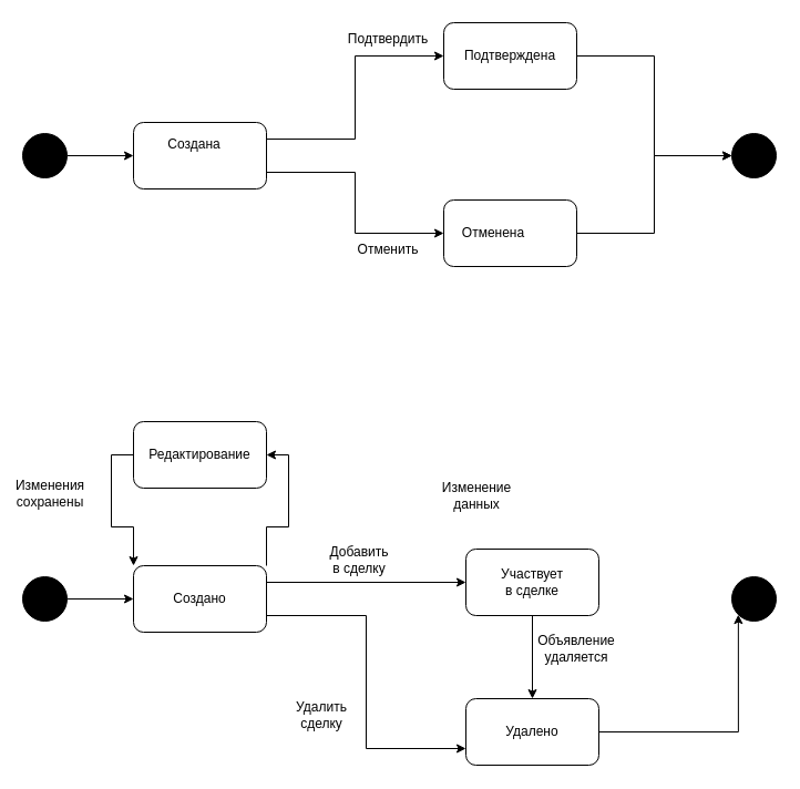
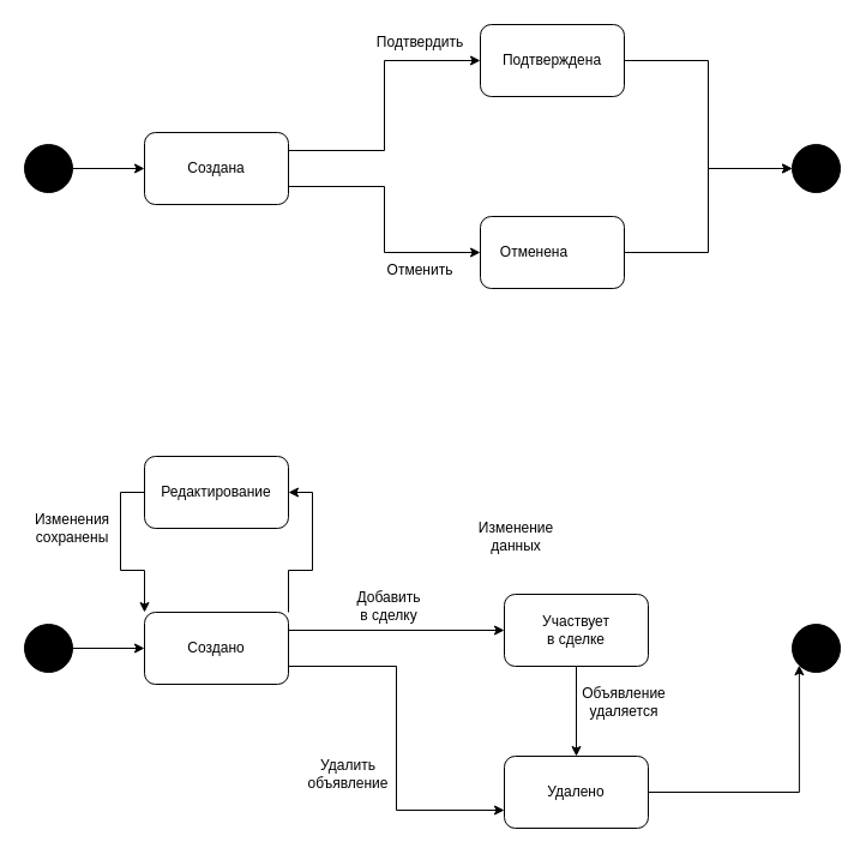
  <mxCell id="0" />
  <mxCell id="1" parent="0" />
  <mxCell id="2" style="edgeStyle=orthogonalEdgeStyle;rounded=0;orthogonalLoop=1;jettySize=auto;html=1;exitX=1;exitY=0.5;exitDx=0;exitDy=0;entryX=0;entryY=0.5;entryDx=0;entryDy=0;" edge="1" parent="1" source="3" target="6"><mxGeometry relative="1" as="geometry" /></mxCell>
  <mxCell id="3" value="" style="ellipse;whiteSpace=wrap;html=1;fillColor=#000000;" vertex="1" parent="1"><mxGeometry x="20" y="120" width="40" height="40" as="geometry" /></mxCell>
  <mxCell id="4" style="edgeStyle=orthogonalEdgeStyle;rounded=0;orthogonalLoop=1;jettySize=auto;html=1;exitX=1;exitY=0.25;exitDx=0;exitDy=0;entryX=0;entryY=0.5;entryDx=0;entryDy=0;" edge="1" parent="1" source="6" target="10"><mxGeometry relative="1" as="geometry" /></mxCell>
  <mxCell id="5" style="edgeStyle=orthogonalEdgeStyle;rounded=0;orthogonalLoop=1;jettySize=auto;html=1;exitX=1;exitY=0.75;exitDx=0;exitDy=0;entryX=0;entryY=0.5;entryDx=0;entryDy=0;" edge="1" parent="1" source="6" target="13"><mxGeometry relative="1" as="geometry" /></mxCell>
  <mxCell id="6" value="" style="rounded=1;whiteSpace=wrap;html=1;" vertex="1" parent="1"><mxGeometry x="120" y="110" width="120" height="60" as="geometry" /></mxCell>
- <mxCell id="7" value="Создана" style="text;html=1;align=center;verticalAlign=middle;whiteSpace=wrap;rounded=0;" vertex="1" parent="1"><mxGeometry x="145" y="115" width="60" height="30" as="geometry" /></mxCell>
+ <mxCell id="7" value="Создана" style="text;html=1;align=center;verticalAlign=middle;whiteSpace=wrap;rounded=0;" vertex="1" parent="1"><mxGeometry x="150" y="125" width="60" height="30" as="geometry" /></mxCell>
  <mxCell id="8" value="" style="ellipse;whiteSpace=wrap;html=1;fillColor=#000000;" vertex="1" parent="1"><mxGeometry x="660" y="120" width="40" height="40" as="geometry" /></mxCell>
  <mxCell id="9" style="edgeStyle=orthogonalEdgeStyle;rounded=0;orthogonalLoop=1;jettySize=auto;html=1;exitX=1;exitY=0.5;exitDx=0;exitDy=0;entryX=0;entryY=0.5;entryDx=0;entryDy=0;" edge="1" parent="1" source="10" target="8"><mxGeometry relative="1" as="geometry" /></mxCell>
  <mxCell id="10" value="" style="rounded=1;whiteSpace=wrap;html=1;" vertex="1" parent="1"><mxGeometry x="400" y="20" width="120" height="60" as="geometry" /></mxCell>
  <mxCell id="11" value="Подтверждена" style="text;html=1;align=center;verticalAlign=middle;whiteSpace=wrap;rounded=0;" vertex="1" parent="1"><mxGeometry x="430" y="35" width="60" height="30" as="geometry" /></mxCell>
  <mxCell id="12" style="edgeStyle=orthogonalEdgeStyle;rounded=0;orthogonalLoop=1;jettySize=auto;html=1;exitX=1;exitY=0.5;exitDx=0;exitDy=0;entryX=0;entryY=0.5;entryDx=0;entryDy=0;" edge="1" parent="1" source="13" target="8"><mxGeometry relative="1" as="geometry" /></mxCell>
  <mxCell id="13" value="" style="rounded=1;whiteSpace=wrap;html=1;" vertex="1" parent="1"><mxGeometry x="400" y="180" width="120" height="60" as="geometry" /></mxCell>
  <mxCell id="14" value="Отменена" style="text;html=1;align=center;verticalAlign=middle;whiteSpace=wrap;rounded=0;" vertex="1" parent="1"><mxGeometry x="415" y="195" width="60" height="30" as="geometry" /></mxCell>
  <mxCell id="15" value="Подтвердить" style="text;html=1;align=center;verticalAlign=middle;whiteSpace=wrap;rounded=0;" vertex="1" parent="1"><mxGeometry x="320" y="20" width="60" height="30" as="geometry" /></mxCell>
  <mxCell id="16" value="Отменить" style="text;html=1;align=center;verticalAlign=middle;whiteSpace=wrap;rounded=0;" vertex="1" parent="1"><mxGeometry x="320" y="210" width="60" height="30" as="geometry" /></mxCell>
  <mxCell id="17" style="edgeStyle=orthogonalEdgeStyle;rounded=0;orthogonalLoop=1;jettySize=auto;html=1;exitX=1;exitY=0.5;exitDx=0;exitDy=0;entryX=0;entryY=0.5;entryDx=0;entryDy=0;" edge="1" parent="1" source="18" target="22"><mxGeometry relative="1" as="geometry" /></mxCell>
  <mxCell id="18" value="" style="ellipse;whiteSpace=wrap;html=1;fillColor=#000000;" vertex="1" parent="1"><mxGeometry x="20" y="520" width="40" height="40" as="geometry" /></mxCell>
  <mxCell id="19" style="edgeStyle=orthogonalEdgeStyle;rounded=0;orthogonalLoop=1;jettySize=auto;html=1;exitX=1;exitY=0;exitDx=0;exitDy=0;entryX=1;entryY=0.5;entryDx=0;entryDy=0;" edge="1" parent="1" source="22" target="25"><mxGeometry relative="1" as="geometry" /></mxCell>
  <mxCell id="20" style="edgeStyle=orthogonalEdgeStyle;rounded=0;orthogonalLoop=1;jettySize=auto;html=1;exitX=1;exitY=0.25;exitDx=0;exitDy=0;entryX=0;entryY=0.5;entryDx=0;entryDy=0;" edge="1" parent="1" source="22" target="28"><mxGeometry relative="1" as="geometry" /></mxCell>
  <mxCell id="21" style="edgeStyle=orthogonalEdgeStyle;rounded=0;orthogonalLoop=1;jettySize=auto;html=1;exitX=1;exitY=0.75;exitDx=0;exitDy=0;entryX=0;entryY=0.75;entryDx=0;entryDy=0;" edge="1" parent="1" source="22" target="32"><mxGeometry relative="1" as="geometry" /></mxCell>
  <mxCell id="22" value="" style="rounded=1;whiteSpace=wrap;html=1;" vertex="1" parent="1"><mxGeometry x="120" y="510" width="120" height="60" as="geometry" /></mxCell>
  <mxCell id="23" value="Создано" style="text;html=1;align=center;verticalAlign=middle;whiteSpace=wrap;rounded=0;" vertex="1" parent="1"><mxGeometry x="150" y="525" width="60" height="30" as="geometry" /></mxCell>
  <mxCell id="24" style="edgeStyle=orthogonalEdgeStyle;rounded=0;orthogonalLoop=1;jettySize=auto;html=1;exitX=0;exitY=0.5;exitDx=0;exitDy=0;entryX=0;entryY=0;entryDx=0;entryDy=0;" edge="1" parent="1" source="25" target="22"><mxGeometry relative="1" as="geometry" /></mxCell>
  <mxCell id="25" value="" style="rounded=1;whiteSpace=wrap;html=1;" vertex="1" parent="1"><mxGeometry x="120" y="380" width="120" height="60" as="geometry" /></mxCell>
  <mxCell id="26" value="Редактирование" style="text;html=1;align=center;verticalAlign=middle;whiteSpace=wrap;rounded=0;" vertex="1" parent="1"><mxGeometry x="150" y="395" width="60" height="30" as="geometry" /></mxCell>
  <mxCell id="27" style="edgeStyle=orthogonalEdgeStyle;rounded=0;orthogonalLoop=1;jettySize=auto;html=1;exitX=0.5;exitY=1;exitDx=0;exitDy=0;entryX=0.5;entryY=0;entryDx=0;entryDy=0;" edge="1" parent="1" source="28" target="32"><mxGeometry relative="1" as="geometry" /></mxCell>
  <mxCell id="28" value="" style="rounded=1;whiteSpace=wrap;html=1;" vertex="1" parent="1"><mxGeometry x="420" y="495" width="120" height="60" as="geometry" /></mxCell>
  <mxCell id="29" value="Участвует в сделке" style="text;html=1;align=center;verticalAlign=middle;whiteSpace=wrap;rounded=0;" vertex="1" parent="1"><mxGeometry x="450" y="510" width="60" height="30" as="geometry" /></mxCell>
  <mxCell id="30" value="" style="ellipse;whiteSpace=wrap;html=1;fillColor=#000000;" vertex="1" parent="1"><mxGeometry x="660" y="520" width="40" height="40" as="geometry" /></mxCell>
  <mxCell id="31" style="edgeStyle=orthogonalEdgeStyle;rounded=0;orthogonalLoop=1;jettySize=auto;html=1;exitX=1;exitY=0.5;exitDx=0;exitDy=0;entryX=0;entryY=1;entryDx=0;entryDy=0;" edge="1" parent="1" source="32" target="30"><mxGeometry relative="1" as="geometry" /></mxCell>
  <mxCell id="32" value="" style="rounded=1;whiteSpace=wrap;html=1;" vertex="1" parent="1"><mxGeometry x="420" y="630" width="120" height="60" as="geometry" /></mxCell>
  <mxCell id="33" value="Удалено" style="text;html=1;align=center;verticalAlign=middle;whiteSpace=wrap;rounded=0;" vertex="1" parent="1"><mxGeometry x="450" y="645" width="60" height="30" as="geometry" /></mxCell>
  <mxCell id="34" value="&lt;div&gt;&lt;br&gt;&lt;/div&gt;&lt;div&gt;Изменение данных&lt;/div&gt;" style="text;html=1;align=center;verticalAlign=middle;whiteSpace=wrap;rounded=0;" vertex="1" parent="1"><mxGeometry x="400" y="425" width="60" height="30" as="geometry" /></mxCell>
- <mxCell id="35" value="&lt;div&gt;Изменения сохранены&lt;/div&gt;" style="text;html=1;align=center;verticalAlign=middle;whiteSpace=wrap;rounded=0;" vertex="1" parent="1"><mxGeometry x="15" y="430" width="60" height="30" as="geometry" /></mxCell>
+ <mxCell id="35" value="&lt;div&gt;Изменения сохранены&lt;/div&gt;" style="text;html=1;align=center;verticalAlign=middle;whiteSpace=wrap;rounded=0;" vertex="1" parent="1"><mxGeometry x="30" y="425" width="60" height="30" as="geometry" /></mxCell>
  <mxCell id="36" value="&lt;div&gt;Добавить в сделку&lt;/div&gt;" style="text;html=1;align=center;verticalAlign=middle;whiteSpace=wrap;rounded=0;" vertex="1" parent="1"><mxGeometry x="294" y="490" width="60" height="30" as="geometry" /></mxCell>
- <mxCell id="37" value="&lt;div&gt;Удалить сделку&lt;/div&gt;" style="text;html=1;align=center;verticalAlign=middle;whiteSpace=wrap;rounded=0;" vertex="1" parent="1"><mxGeometry x="260" y="630" width="60" height="30" as="geometry" /></mxCell>
+ <mxCell id="37" value="&lt;div&gt;Удалить объявление&lt;/div&gt;" style="text;html=1;align=center;verticalAlign=middle;whiteSpace=wrap;rounded=0;" vertex="1" parent="1"><mxGeometry x="260" y="630" width="60" height="30" as="geometry" /></mxCell>
  <mxCell id="38" value="&lt;div&gt;Объявление удаляется&lt;/div&gt;" style="text;html=1;align=center;verticalAlign=middle;whiteSpace=wrap;rounded=0;" vertex="1" parent="1"><mxGeometry x="490" y="570" width="60" height="30" as="geometry" /></mxCell>
